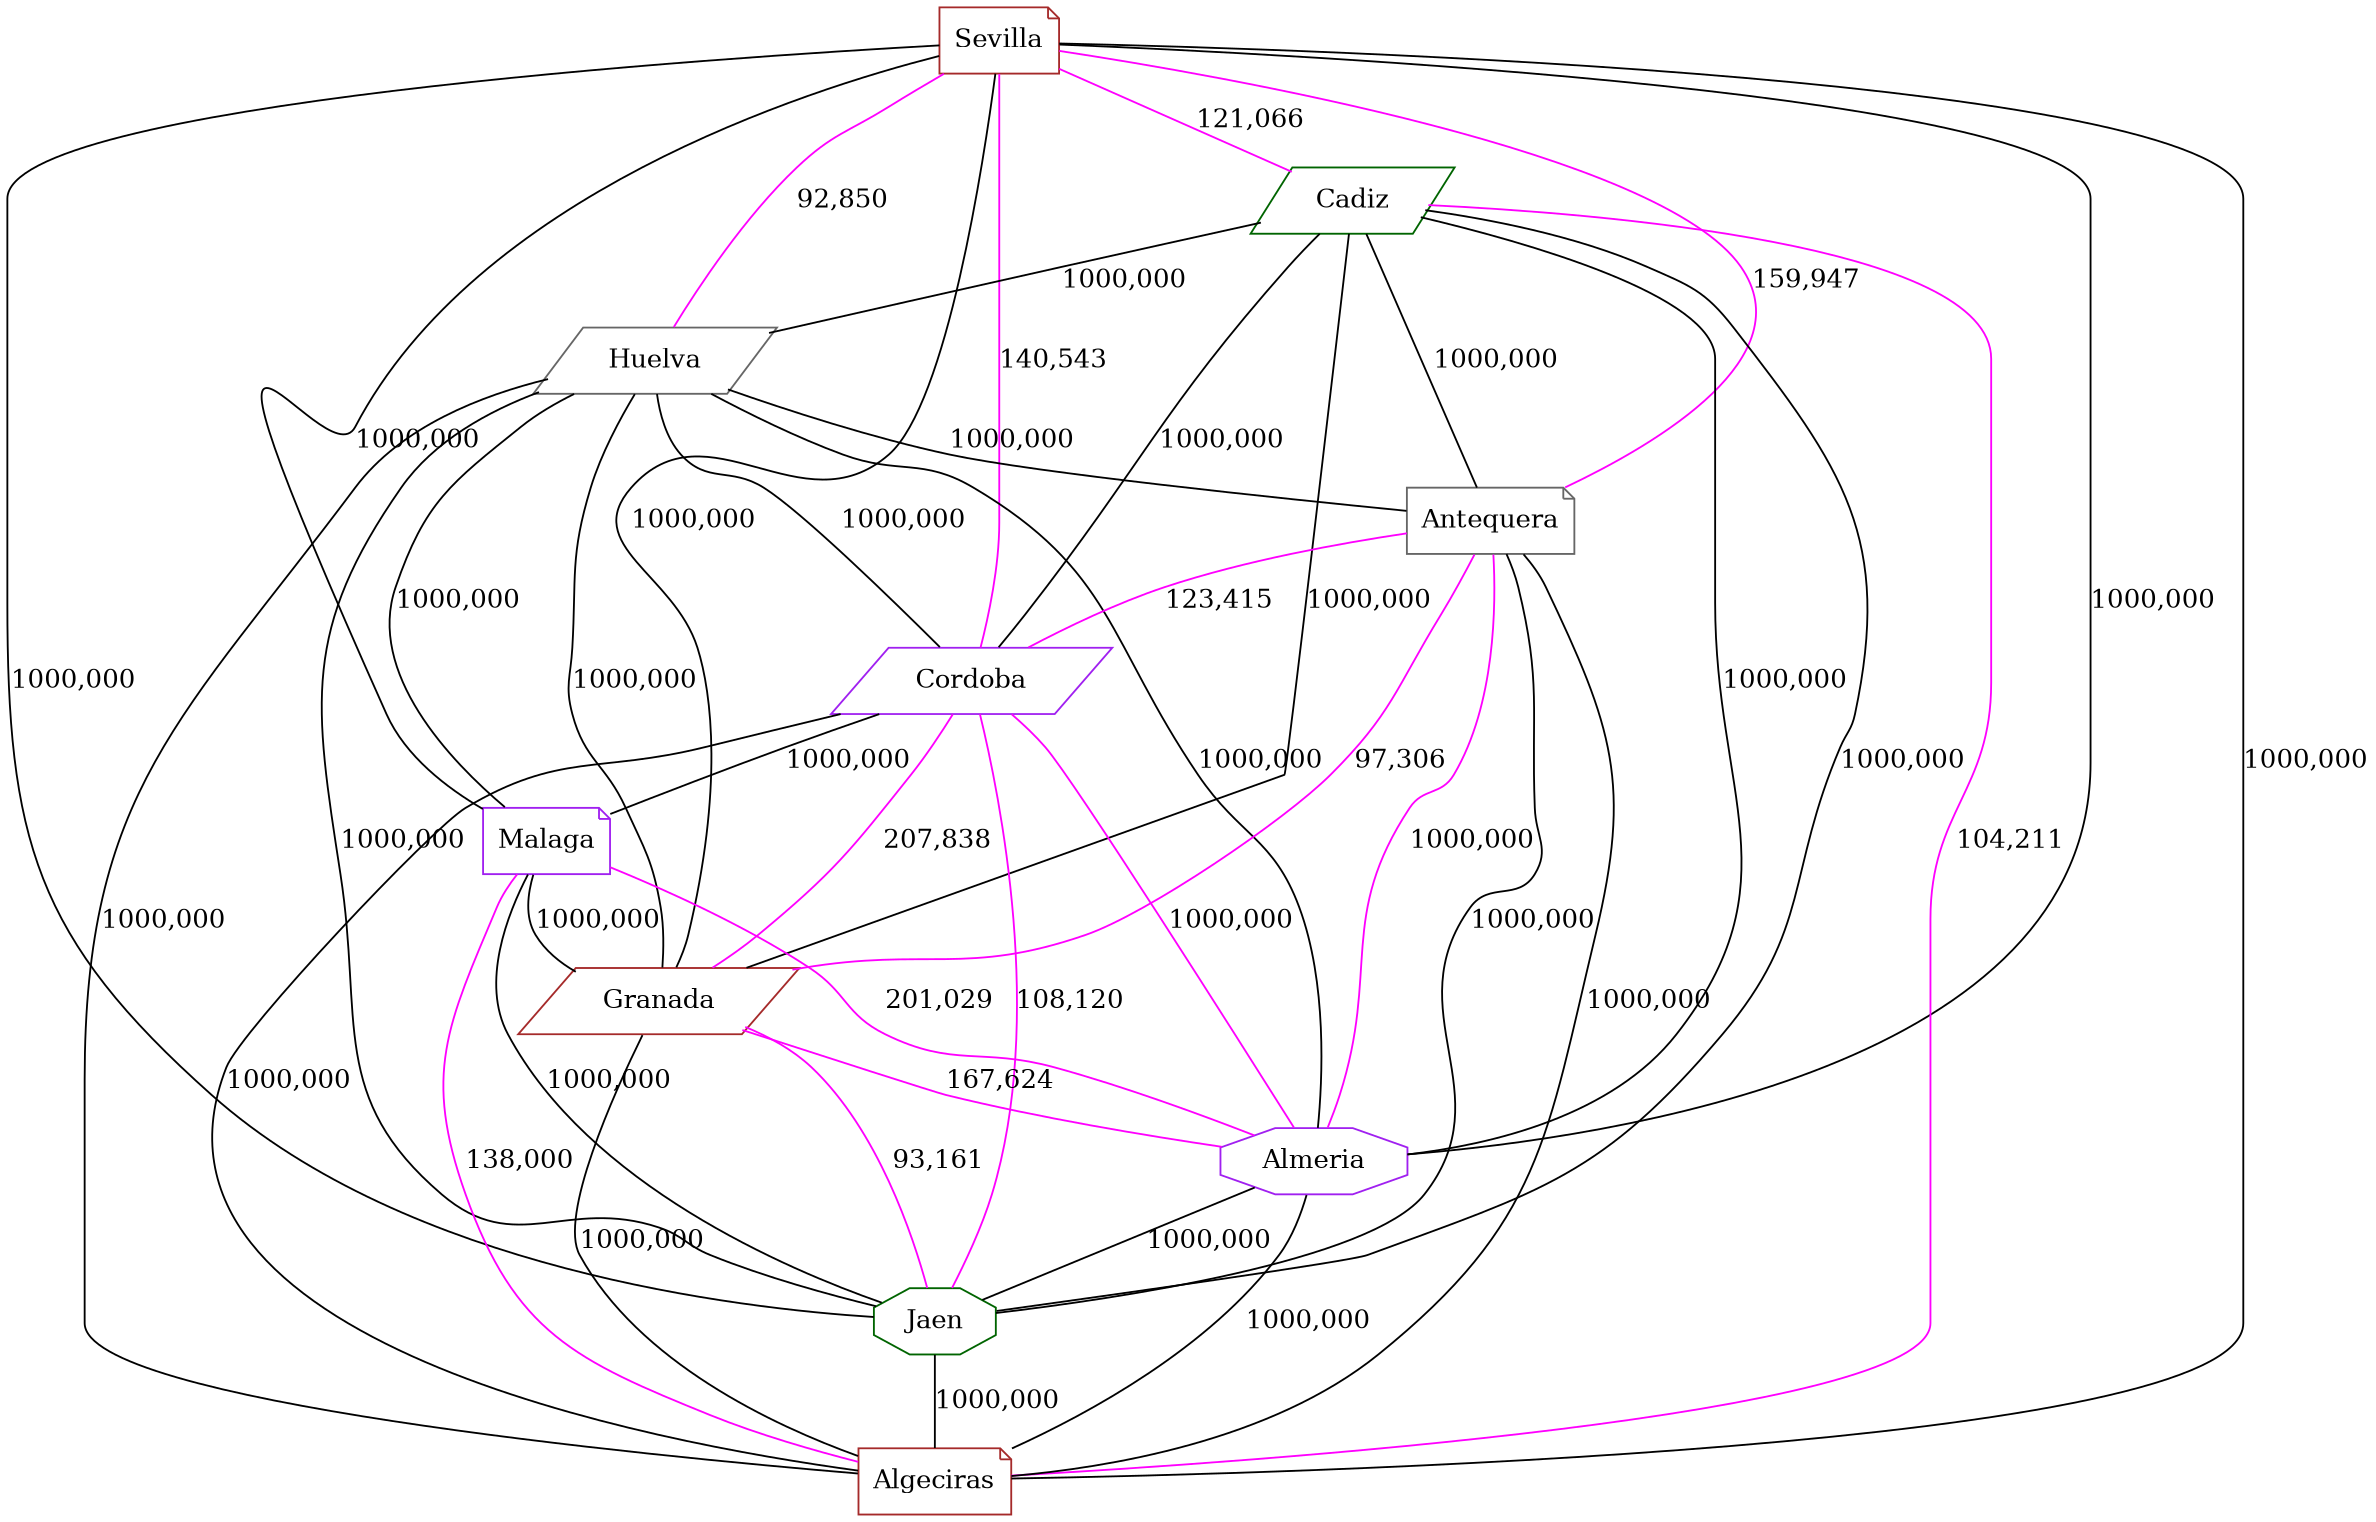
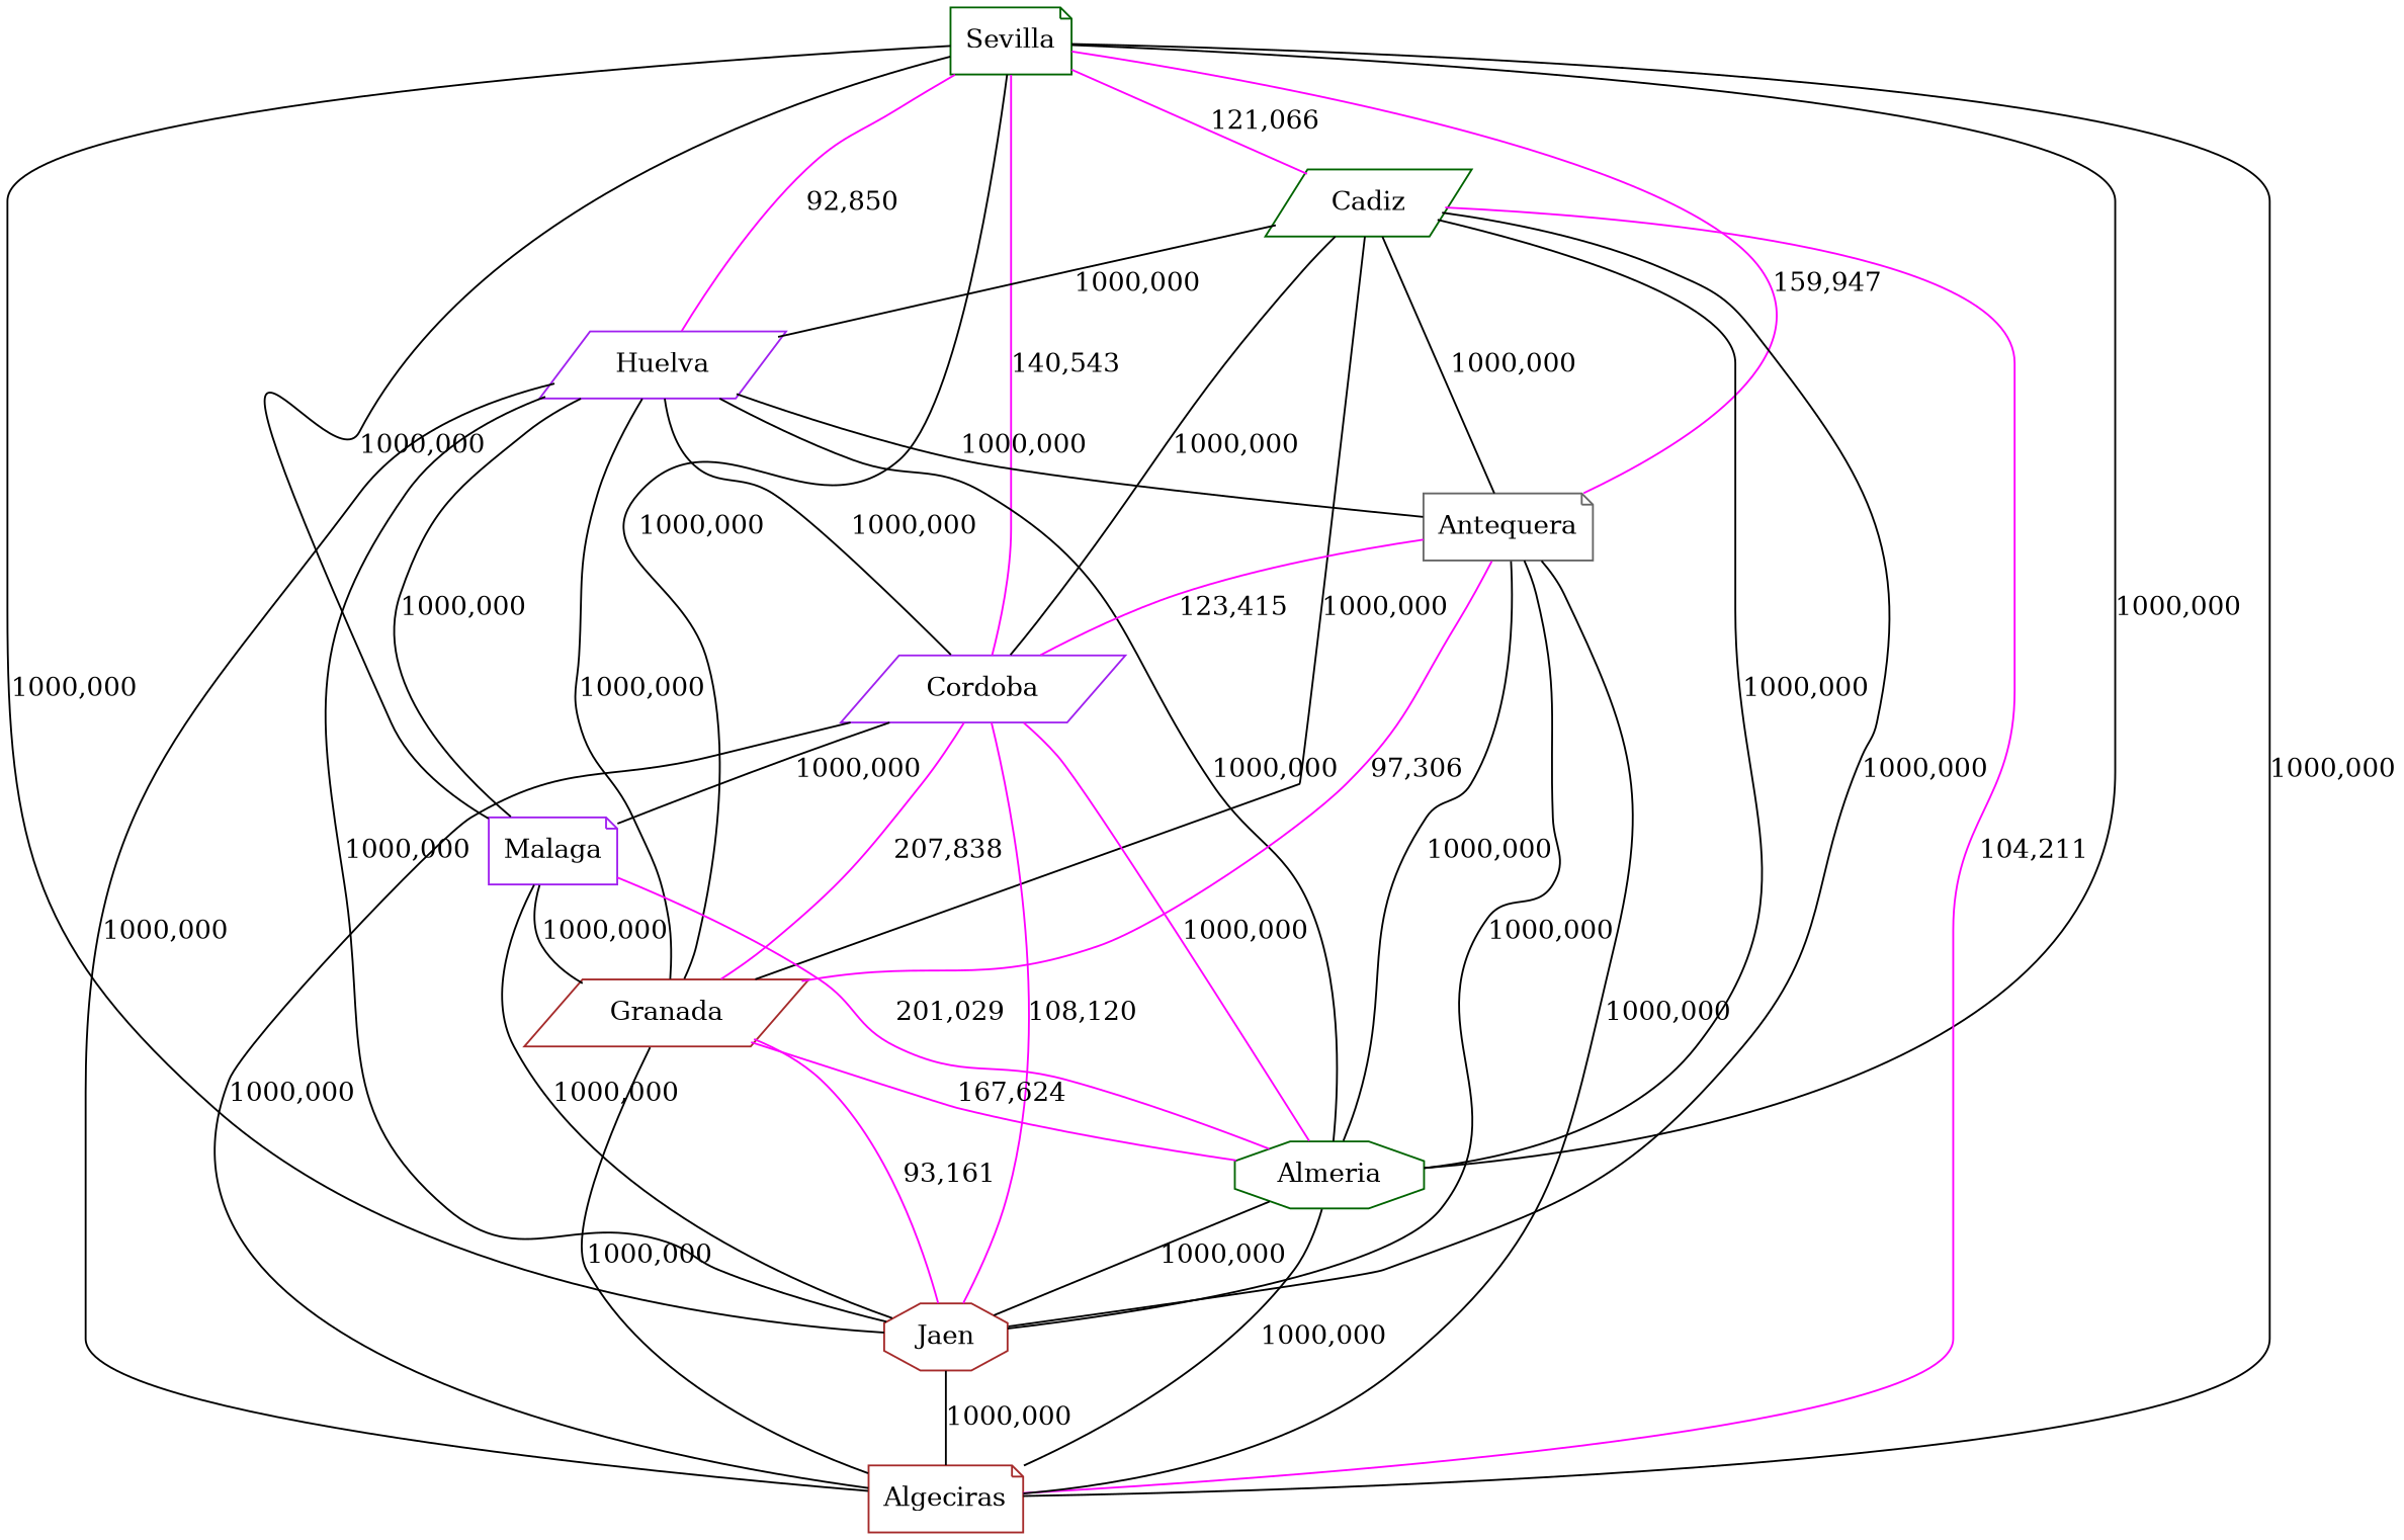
  strict graph {
    fontname="DejaVu Serif"
    node [color=darkgreen fontname="DejaVu Serif" shape=note]
    edge [fontname="DejaVu Serif"]
-   n1 [color=brown label=Sevilla]
+   n1 [label=Sevilla]
    n2 [label=Cadiz shape=parallelogram]
-   n3 [color=gray40 label=Huelva shape=parallelogram]
+   n3 [color=purple label=Huelva shape=parallelogram]
    n4 [color=purple label=Cordoba shape=parallelogram]
    n5 [color=purple label=Malaga]
    n6 [color=gray40 label=Antequera]
-   n7 [color=purple label=Almeria shape=octagon]
+   n7 [label=Almeria shape=octagon]
    n8 [color=brown label=Granada shape=parallelogram]
-   n9 [label=Jaen shape=octagon]
+   n9 [color=brown label=Jaen shape=octagon]
    n10 [color=brown label=Algeciras]
    n1 -- n2 [color=magenta label="121,066"]
    n1 -- n3 [color=magenta label="92,850"]
    n1 -- n4 [color=magenta label="140,543"]
    n1 -- n5 [label="1000,000"]
    n1 -- n6 [color=magenta label="159,947"]
    n1 -- n7 [label="1000,000"]
    n1 -- n8 [label="1000,000"]
    n1 -- n9 [label="1000,000"]
    n1 -- n10 [label="1000,000"]
    n2 -- n3 [label="1000,000"]
    n2 -- n4 [label="1000,000"]
    n2 -- n6 [label="1000,000"]
    n2 -- n7 [label="1000,000"]
    n2 -- n8 [label="1000,000"]
    n2 -- n9 [label="1000,000"]
    n2 -- n10 [color=magenta label="104,211"]
    n3 -- n4 [label="1000,000"]
    n3 -- n5 [label="1000,000"]
    n3 -- n6 [label="1000,000"]
    n3 -- n7 [label="1000,000"]
    n3 -- n8 [label="1000,000"]
    n3 -- n9 [label="1000,000"]
    n3 -- n10 [label="1000,000"]
    n4 -- n5 [label="1000,000"]
    n4 -- n7 [color=magenta label="1000,000"]
    n4 -- n8 [color=magenta label="207,838"]
    n4 -- n9 [color=magenta label="108,120"]
    n4 -- n10 [label="1000,000"]
    n5 -- n7 [color=magenta label="201,029"]
    n5 -- n8 [label="1000,000"]
    n5 -- n9 [label="1000,000"]
    n6 -- n4 [color=magenta label="123,415"]
-   n6 -- n7 [label="1000,000" color=magenta]
+   n6 -- n7 [label="1000,000"]
    n6 -- n8 [color=magenta label="97,306"]
    n6 -- n9 [label="1000,000"]
    n6 -- n10 [label="1000,000"]
    n7 -- n9 [label="1000,000"]
    n7 -- n10 [label="1000,000"]
    n8 -- n7 [color=magenta label="167,624"]
    n8 -- n9 [color=magenta label="93,161"]
    n8 -- n10 [label="1000,000"]
    n9 -- n10 [label="1000,000"]
-   n10 -- n5 [color=magenta label="138,000"]
  }
